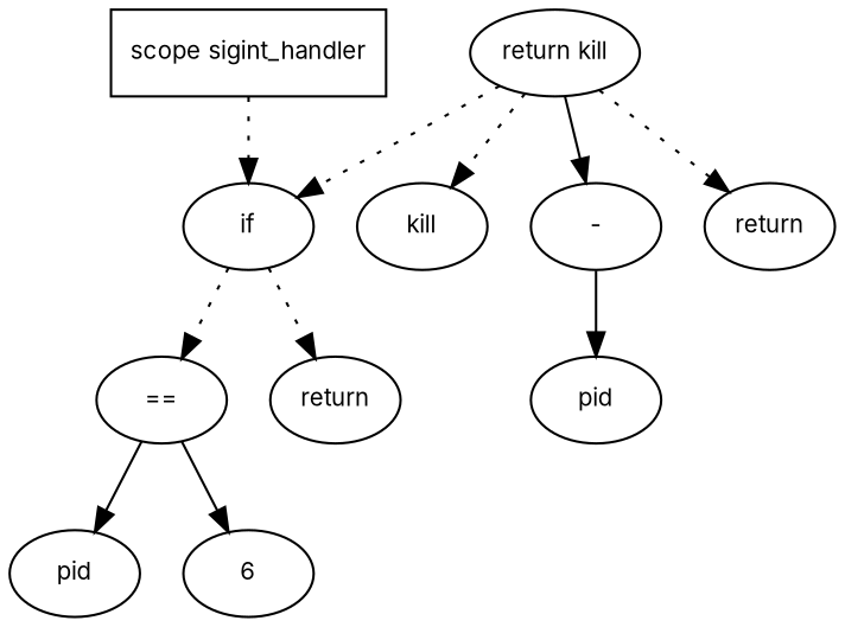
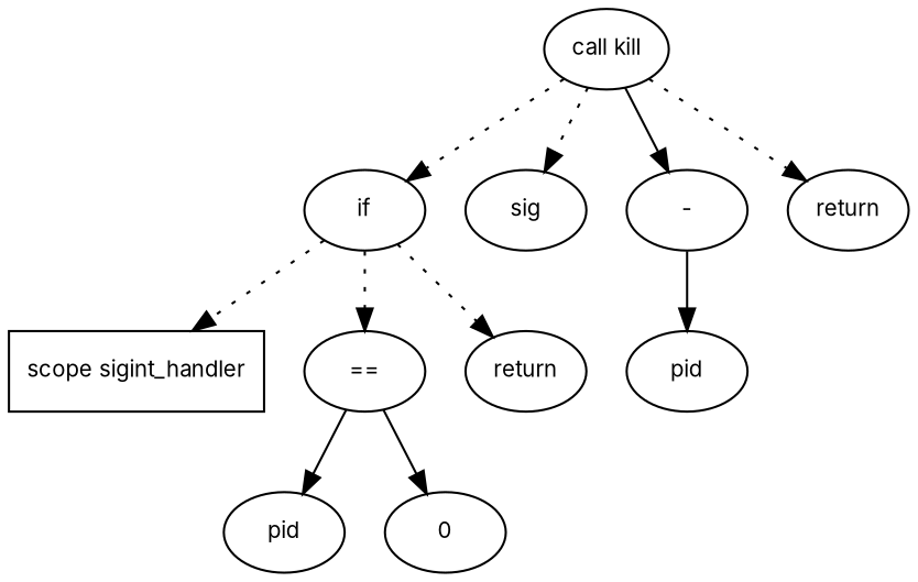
  digraph {
    fontname=Inter
    fontsize=10
    node [fontname=Inter fontsize=10 shape=ellipse]
    edge [fontname=Inter fontsize=10 style=dotted]
    n1 [label="scope sigint_handler" shape=box]
    n2 [label=if]
    n3 [label="=="]
    n4 [label=return]
    n5 [label=pid]
-   n6 [label=6]
-   n7 [label="return kill"]
-   n8 [label=kill]
+   n6 [label=0]
+   n7 [label="call kill"]
+   n8 [label=sig]
    n9 [label="-"]
    n10 [label=return]
    n11 [label=pid]
-   n1 -> n2
+   n2 -> n1
    n2 -> n3
    n2 -> n4
    n3 -> n5 [style=""]
    n3 -> n6 [style=""]
    n7 -> n2
    n7 -> n8
    n7 -> n9 [style=""]
    n7 -> n10
    n9 -> n11 [style=""]
  }
